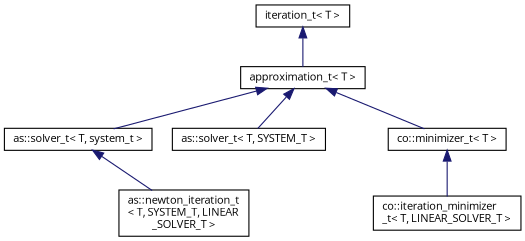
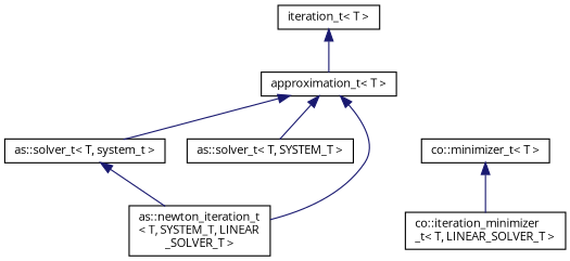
  digraph {
    fontname="Open Sans"
    rankdir=TB
    node [color=black fillcolor=white fontname="Open Sans" fontsize=10 shape=record style=filled]
    edge [color=midnightblue dir=back fontname="Open Sans" fontsize=10 labelfontname=Helvetica labelfontsize=10 style=solid]
    n1 [height=0.2 label="iteration_t\< T \>" width=0.4]
    n2 [height=0.2 label="approximation_t\< T \>" width=0.4]
    n3 [height=0.2 label="as::solver_t\< T, system_t \>" width=0.4]
    n4 [height=0.2 label="as::solver_t\< T, SYSTEM_T \>" width=0.4]
    n5 [height=0.2 label="co::minimizer_t\< T \>" width=0.4]
    n6 [height=0.2 label="as::newton_iteration_t\l\< T, SYSTEM_T, LINEAR\l_SOLVER_T \>" width=0.4]
    n7 [height=0.2 label="co::iteration_minimizer\l_t\< T, LINEAR_SOLVER_T \>" width=0.4]
    n1 -> n2
    n2 -> n3
    n2 -> n4
-   n2 -> n5
+   n2 -> n6
    n3 -> n6
    n5 -> n7
  }
